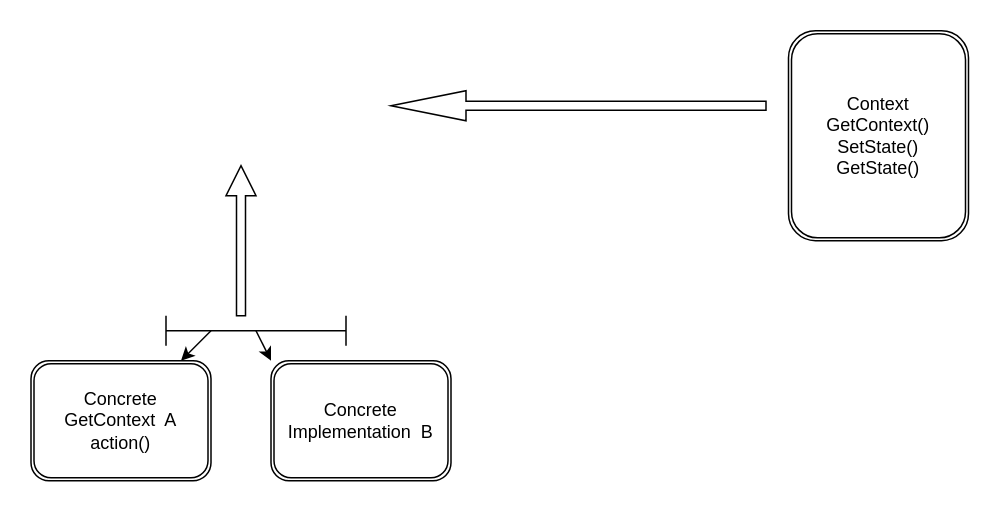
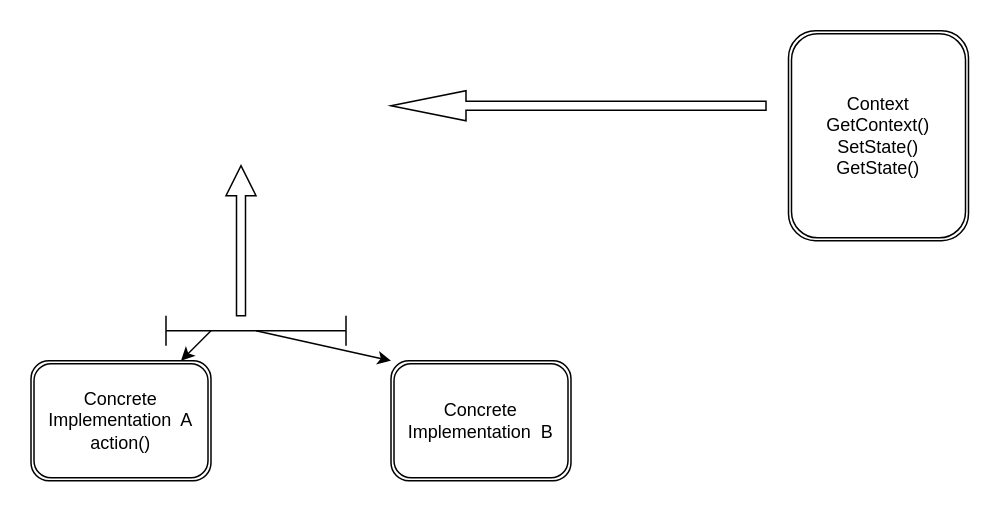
  <mxCell id="0" />
  <mxCell id="1" parent="0" />
  <mxCell id="2" value="Context&lt;br&gt;GetContext()&lt;br&gt;SetState()&lt;br&gt;GetState()" style="shape=ext;double=1;rounded=1;whiteSpace=wrap;html=1;" vertex="1" parent="1"><mxGeometry x="525" y="20" width="120" height="140" as="geometry" /></mxCell>
- <mxCell id="3" value="Concrete GetContext&amp;nbsp; A&lt;br&gt;action()" style="shape=ext;double=1;rounded=1;whiteSpace=wrap;html=1;" vertex="1" parent="1"><mxGeometry x="20" y="240" width="120" height="80" as="geometry" /></mxCell>
- <mxCell id="4" value="Concrete Implementation&amp;nbsp; B" style="shape=ext;double=1;rounded=1;whiteSpace=wrap;html=1;" vertex="1" parent="1"><mxGeometry x="180" y="240" width="120" height="80" as="geometry" /></mxCell>
+ <mxCell id="3" value="Concrete Implementation&amp;nbsp; A&lt;br&gt;action()" style="shape=ext;double=1;rounded=1;whiteSpace=wrap;html=1;" vertex="1" parent="1"><mxGeometry x="20" y="240" width="120" height="80" as="geometry" /></mxCell>
+ <mxCell id="4" value="Concrete Implementation&amp;nbsp; B" style="shape=ext;double=1;rounded=1;whiteSpace=wrap;html=1;" vertex="1" parent="1"><mxGeometry x="260" y="240" width="120" height="80" as="geometry" /></mxCell>
  <mxCell id="5" style="edgeStyle=none;html=1;exitX=0.5;exitY=0.5;exitDx=0;exitDy=0;exitPerimeter=0;entryX=0;entryY=0;entryDx=0;entryDy=0;" edge="1" parent="1" source="7" target="4"><mxGeometry relative="1" as="geometry" /></mxCell>
  <mxCell id="6" style="edgeStyle=none;html=1;exitX=0.25;exitY=0.5;exitDx=0;exitDy=0;exitPerimeter=0;" edge="1" parent="1" source="7" target="3"><mxGeometry relative="1" as="geometry" /></mxCell>
  <mxCell id="7" value="" style="shape=crossbar;whiteSpace=wrap;html=1;rounded=1;direction=south;rotation=-90;" vertex="1" parent="1"><mxGeometry x="160" y="160" width="20" height="120" as="geometry" /></mxCell>
  <mxCell id="8" value="" style="shape=singleArrow;direction=north;whiteSpace=wrap;html=1;" vertex="1" parent="1"><mxGeometry x="150" y="110" width="20" height="100" as="geometry" /></mxCell>
  <mxCell id="9" value="" style="shape=singleArrow;direction=west;whiteSpace=wrap;html=1;" vertex="1" parent="1"><mxGeometry x="260" y="60" width="250" height="20" as="geometry" /></mxCell>
